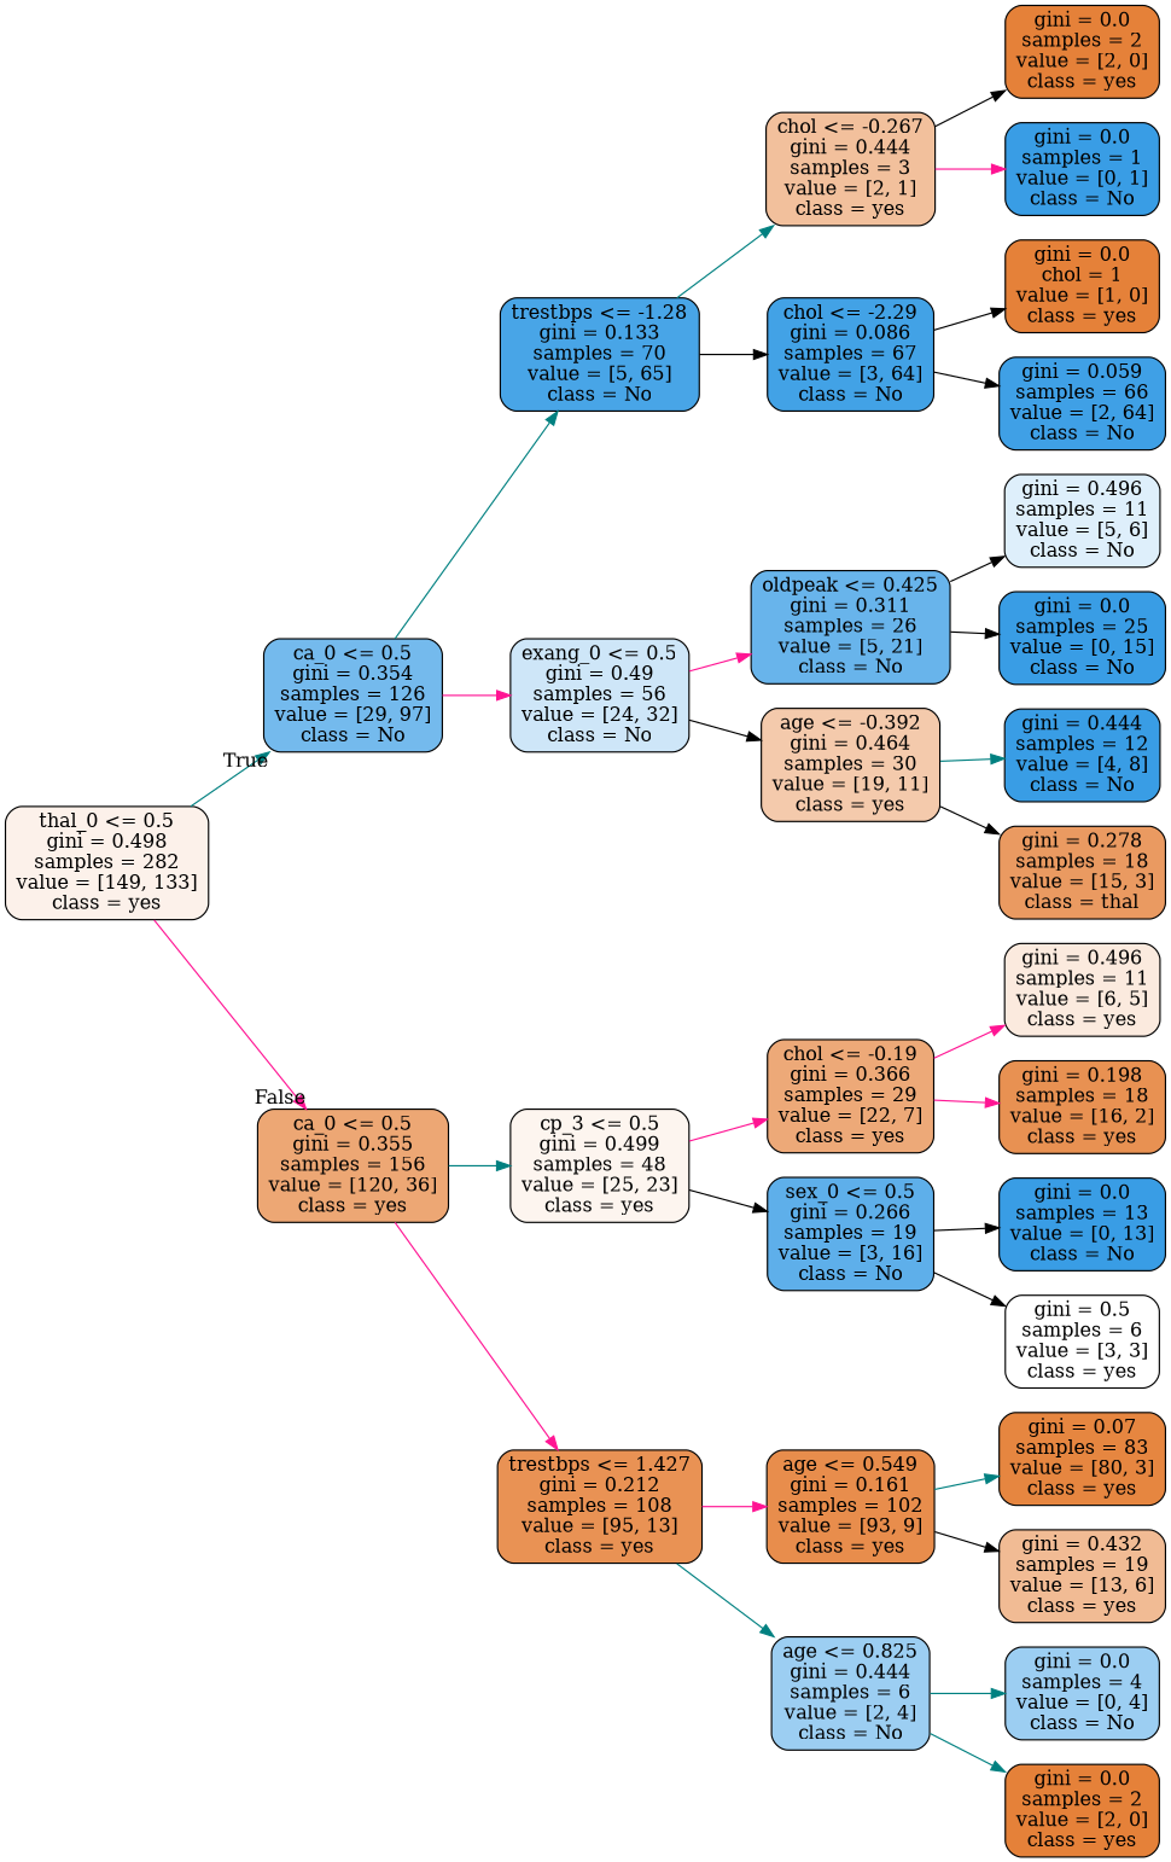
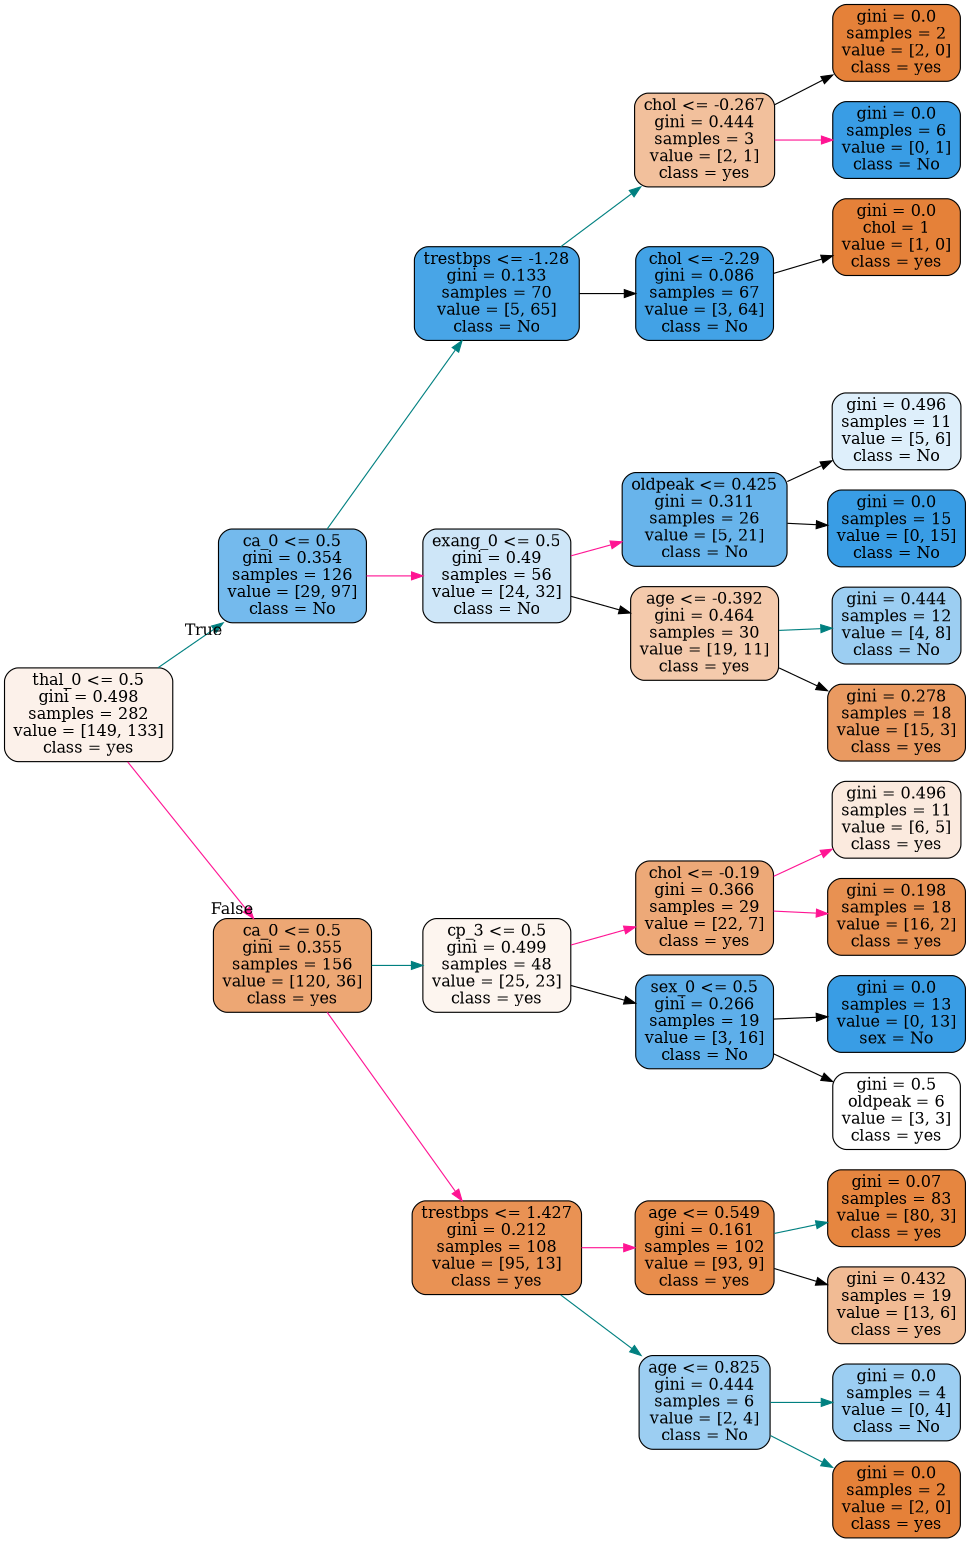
  digraph {
    fontname="DejaVu Serif"
    rankdir=LR
    node [color=black fillcolor="#e58139" fontname="DejaVu Serif" shape=box style="filled, rounded"]
    edge [color=black fontname="DejaVu Serif"]
    n1 [fillcolor="#fcf1ea" label="thal_0 <= 0.5\ngini = 0.498\nsamples = 282\nvalue = [149, 133]\nclass = yes"]
    n2 [fillcolor="#74baed" label="ca_0 <= 0.5\ngini = 0.354\nsamples = 126\nvalue = [29, 97]\nclass = No"]
    n3 [fillcolor="#eda774" label="ca_0 <= 0.5\ngini = 0.355\nsamples = 156\nvalue = [120, 36]\nclass = yes"]
    n4 [fillcolor="#48a5e7" label="trestbps <= -1.28\ngini = 0.133\nsamples = 70\nvalue = [5, 65]\nclass = No"]
    n5 [fillcolor="#cee6f8" label="exang_0 <= 0.5\ngini = 0.49\nsamples = 56\nvalue = [24, 32]\nclass = No"]
    n6 [fillcolor="#fdf5ef" label="cp_3 <= 0.5\ngini = 0.499\nsamples = 48\nvalue = [25, 23]\nclass = yes"]
    n7 [fillcolor="#e99254" label="trestbps <= 1.427\ngini = 0.212\nsamples = 108\nvalue = [95, 13]\nclass = yes"]
    n8 [fillcolor="#f2c09c" label="chol <= -0.267\ngini = 0.444\nsamples = 3\nvalue = [2, 1]\nclass = yes"]
    n9 [fillcolor="#42a2e6" label="chol <= -2.29\ngini = 0.086\nsamples = 67\nvalue = [3, 64]\nclass = No"]
    n10 [fillcolor="#68b4eb" label="oldpeak <= 0.425\ngini = 0.311\nsamples = 26\nvalue = [5, 21]\nclass = No"]
    n11 [fillcolor="#f4caac" label="age <= -0.392\ngini = 0.464\nsamples = 30\nvalue = [19, 11]\nclass = yes"]
    n12 [label="gini = 0.0\nsamples = 2\nvalue = [2, 0]\nclass = yes"]
-   n13 [fillcolor="#399de5" label="gini = 0.0\nsamples = 1\nvalue = [0, 1]\nclass = No"]
+   n13 [fillcolor="#399de5" label="gini = 0.0\nsamples = 6\nvalue = [0, 1]\nclass = No"]
    n14 [label="gini = 0.0\nchol = 1\nvalue = [1, 0]\nclass = yes"]
-   n15 [fillcolor="#3fa0e6" label="gini = 0.059\nsamples = 66\nvalue = [2, 64]\nclass = No"]
    n16 [fillcolor="#deeffb" label="gini = 0.496\nsamples = 11\nvalue = [5, 6]\nclass = No"]
-   n17 [fillcolor="#399de5" label="gini = 0.0\nsamples = 25\nvalue = [0, 15]\nclass = No"]
-   n18 [fillcolor="#399de5" label="gini = 0.444\nsamples = 12\nvalue = [4, 8]\nclass = No"]
-   n19 [fillcolor="#ea9a61" label="gini = 0.278\nsamples = 18\nvalue = [15, 3]\nclass = thal"]
+   n17 [fillcolor="#399de5" label="gini = 0.0\nsamples = 15\nvalue = [0, 15]\nclass = No"]
+   n18 [fillcolor="#9ccef2" label="gini = 0.444\nsamples = 12\nvalue = [4, 8]\nclass = No"]
+   n19 [fillcolor="#ea9a61" label="gini = 0.278\nsamples = 18\nvalue = [15, 3]\nclass = yes"]
    n20 [fillcolor="#eda978" label="chol <= -0.19\ngini = 0.366\nsamples = 29\nvalue = [22, 7]\nclass = yes"]
    n21 [fillcolor="#5eafea" label="sex_0 <= 0.5\ngini = 0.266\nsamples = 19\nvalue = [3, 16]\nclass = No"]
    n22 [fillcolor="#e88d4c" label="age <= 0.549\ngini = 0.161\nsamples = 102\nvalue = [93, 9]\nclass = yes"]
    n23 [fillcolor="#9ccef2" label="age <= 0.825\ngini = 0.444\nsamples = 6\nvalue = [2, 4]\nclass = No"]
    n24 [fillcolor="#fbeade" label="gini = 0.496\nsamples = 11\nvalue = [6, 5]\nclass = yes"]
    n25 [fillcolor="#e89152" label="gini = 0.198\nsamples = 18\nvalue = [16, 2]\nclass = yes"]
-   n26 [fillcolor="#399de5" label="gini = 0.0\nsamples = 13\nvalue = [0, 13]\nclass = No"]
-   n27 [fillcolor="#ffffff" label="gini = 0.5\nsamples = 6\nvalue = [3, 3]\nclass = yes"]
+   n26 [fillcolor="#399de5" label="gini = 0.0\nsamples = 13\nvalue = [0, 13]\nsex = No"]
+   n27 [fillcolor="#ffffff" label="gini = 0.5\noldpeak = 6\nvalue = [3, 3]\nclass = yes"]
    n28 [fillcolor="#e68640" label="gini = 0.07\nsamples = 83\nvalue = [80, 3]\nclass = yes"]
    n29 [fillcolor="#f1bb94" label="gini = 0.432\nsamples = 19\nvalue = [13, 6]\nclass = yes"]
    n30 [fillcolor="#9ccef2" label="gini = 0.0\nsamples = 4\nvalue = [0, 4]\nclass = No"]
    n31 [label="gini = 0.0\nsamples = 2\nvalue = [2, 0]\nclass = yes"]
    n1 -> n2 [color=teal headlabel=True labelangle=45 labeldistance=2.5]
    n1 -> n3 [color=deeppink headlabel=False labelangle=-45 labeldistance=2.5]
    n2 -> n4 [color=teal]
    n2 -> n5 [color=deeppink]
    n3 -> n6 [color=teal]
    n3 -> n7 [color=deeppink]
    n4 -> n8 [color=teal]
    n4 -> n9
    n5 -> n10 [color=deeppink]
    n5 -> n11
    n6 -> n20 [color=deeppink]
    n6 -> n21
    n7 -> n22 [color=deeppink]
    n7 -> n23 [color=teal]
    n8 -> n12
    n8 -> n13 [color=deeppink]
    n9 -> n14
-   n9 -> n15
    n10 -> n16
    n10 -> n17
    n11 -> n18 [color=teal]
    n11 -> n19
    n20 -> n24 [color=deeppink]
    n20 -> n25 [color=deeppink]
    n21 -> n26
    n21 -> n27
    n22 -> n28 [color=teal]
    n22 -> n29
    n23 -> n30 [color=teal]
    n23 -> n31 [color=teal]
  }
